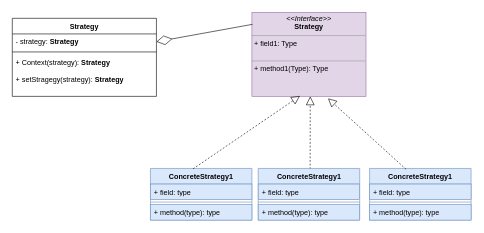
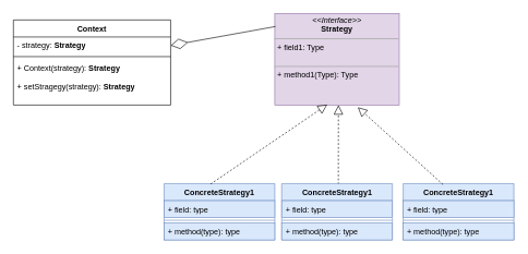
  <mxCell id="0" />
  <mxCell id="1" parent="0" />
  <mxCell id="2" value="&lt;p style=&quot;margin:0px;margin-top:4px;text-align:center;&quot;&gt;&lt;i&gt;&amp;lt;&amp;lt;Interface&amp;gt;&amp;gt;&lt;/i&gt;&lt;br&gt;&lt;b&gt;Strategy&lt;/b&gt;&lt;/p&gt;&lt;hr size=&quot;1&quot;&gt;&lt;p style=&quot;margin:0px;margin-left:4px;&quot;&gt;+ field1: Type&lt;br&gt;&lt;br&gt;&lt;/p&gt;&lt;hr size=&quot;1&quot;&gt;&lt;p style=&quot;margin:0px;margin-left:4px;&quot;&gt;+ method1(Type): Type&lt;br&gt;&lt;br&gt;&lt;/p&gt;" style="verticalAlign=top;align=left;overflow=fill;fontSize=12;fontFamily=Helvetica;html=1;whiteSpace=wrap;fillColor=#e1d5e7;strokeColor=#9673a6;strokeWidth=1;" vertex="1" parent="1"><mxGeometry x="419" y="20" width="190" height="140" as="geometry" /></mxCell>
  <mxCell id="3" value="" style="endArrow=block;dashed=1;endFill=0;endSize=12;html=1;rounded=1;entryX=0.575;entryY=0.99;entryDx=0;entryDy=0;entryPerimeter=0;strokeColor=default;strokeWidth=1;" edge="1" parent="1"><mxGeometry width="160" relative="1" as="geometry"><mxPoint x="516" y="281" as="sourcePoint" /><mxPoint x="516.13" y="160" as="targetPoint" /></mxGeometry></mxCell>
  <mxCell id="4" value="ConcreteStrategy1" style="swimlane;fontStyle=1;align=center;verticalAlign=top;childLayout=stackLayout;horizontal=1;startSize=26;horizontalStack=0;resizeParent=1;resizeParentMax=0;resizeLast=0;collapsible=1;marginBottom=0;whiteSpace=wrap;html=1;fillColor=#dae8fc;strokeColor=#6c8ebf;" vertex="1" parent="1"><mxGeometry x="429.5" y="280" width="169" height="86" as="geometry" /></mxCell>
  <mxCell id="5" value="+ field: type" style="text;strokeColor=#6c8ebf;fillColor=#dae8fc;align=left;verticalAlign=top;spacingLeft=4;spacingRight=4;overflow=hidden;rotatable=0;points=[[0,0.5],[1,0.5]];portConstraint=eastwest;whiteSpace=wrap;html=1;" vertex="1" parent="4"><mxGeometry y="26" width="169" height="26" as="geometry" /></mxCell>
  <mxCell id="6" value="" style="line;strokeWidth=1;fillColor=#dae8fc;align=left;verticalAlign=middle;spacingTop=-1;spacingLeft=3;spacingRight=3;rotatable=0;labelPosition=right;points=[];portConstraint=eastwest;strokeColor=#6c8ebf;" vertex="1" parent="4"><mxGeometry y="52" width="169" height="8" as="geometry" /></mxCell>
  <mxCell id="7" value="+ method(type): type" style="text;strokeColor=#6c8ebf;fillColor=#dae8fc;align=left;verticalAlign=top;spacingLeft=4;spacingRight=4;overflow=hidden;rotatable=0;points=[[0,0.5],[1,0.5]];portConstraint=eastwest;whiteSpace=wrap;html=1;" vertex="1" parent="4"><mxGeometry y="60" width="169" height="26" as="geometry" /></mxCell>
  <mxCell id="8" value="ConcreteStrategy1" style="swimlane;fontStyle=1;align=center;verticalAlign=top;childLayout=stackLayout;horizontal=1;startSize=26;horizontalStack=0;resizeParent=1;resizeParentMax=0;resizeLast=0;collapsible=1;marginBottom=0;whiteSpace=wrap;html=1;fillColor=#dae8fc;strokeColor=#6c8ebf;" vertex="1" parent="1"><mxGeometry x="615" y="280" width="169" height="86" as="geometry" /></mxCell>
  <mxCell id="9" value="+ field: type" style="text;strokeColor=#6c8ebf;fillColor=#dae8fc;align=left;verticalAlign=top;spacingLeft=4;spacingRight=4;overflow=hidden;rotatable=0;points=[[0,0.5],[1,0.5]];portConstraint=eastwest;whiteSpace=wrap;html=1;" vertex="1" parent="8"><mxGeometry y="26" width="169" height="26" as="geometry" /></mxCell>
  <mxCell id="10" value="" style="line;strokeWidth=1;fillColor=#dae8fc;align=left;verticalAlign=middle;spacingTop=-1;spacingLeft=3;spacingRight=3;rotatable=0;labelPosition=right;points=[];portConstraint=eastwest;strokeColor=#6c8ebf;" vertex="1" parent="8"><mxGeometry y="52" width="169" height="8" as="geometry" /></mxCell>
  <mxCell id="11" value="+ method(type): type" style="text;strokeColor=#6c8ebf;fillColor=#dae8fc;align=left;verticalAlign=top;spacingLeft=4;spacingRight=4;overflow=hidden;rotatable=0;points=[[0,0.5],[1,0.5]];portConstraint=eastwest;whiteSpace=wrap;html=1;" vertex="1" parent="8"><mxGeometry y="60" width="169" height="26" as="geometry" /></mxCell>
  <mxCell id="12" value="" style="endArrow=block;dashed=1;endFill=0;endSize=12;html=1;rounded=1;entryX=0.667;entryY=1.024;entryDx=0;entryDy=0;entryPerimeter=0;strokeColor=default;strokeWidth=1;exitX=0.359;exitY=0.016;exitDx=0;exitDy=0;exitPerimeter=0;" edge="1" parent="1" source="8" target="2"><mxGeometry width="160" relative="1" as="geometry"><mxPoint x="526" y="291" as="sourcePoint" /><mxPoint x="526.13" y="170" as="targetPoint" /></mxGeometry></mxCell>
  <mxCell id="13" value="ConcreteStrategy1" style="swimlane;fontStyle=1;align=center;verticalAlign=top;childLayout=stackLayout;horizontal=1;startSize=26;horizontalStack=0;resizeParent=1;resizeParentMax=0;resizeLast=0;collapsible=1;marginBottom=0;whiteSpace=wrap;html=1;fillColor=#dae8fc;strokeColor=#6c8ebf;" vertex="1" parent="1"><mxGeometry x="250" y="280" width="169" height="86" as="geometry" /></mxCell>
  <mxCell id="14" value="+ field: type" style="text;strokeColor=#6c8ebf;fillColor=#dae8fc;align=left;verticalAlign=top;spacingLeft=4;spacingRight=4;overflow=hidden;rotatable=0;points=[[0,0.5],[1,0.5]];portConstraint=eastwest;whiteSpace=wrap;html=1;" vertex="1" parent="13"><mxGeometry y="26" width="169" height="26" as="geometry" /></mxCell>
  <mxCell id="15" value="" style="line;strokeWidth=1;fillColor=#dae8fc;align=left;verticalAlign=middle;spacingTop=-1;spacingLeft=3;spacingRight=3;rotatable=0;labelPosition=right;points=[];portConstraint=eastwest;strokeColor=#6c8ebf;" vertex="1" parent="13"><mxGeometry y="52" width="169" height="8" as="geometry" /></mxCell>
  <mxCell id="16" value="+ method(type): type" style="text;strokeColor=#6c8ebf;fillColor=#dae8fc;align=left;verticalAlign=top;spacingLeft=4;spacingRight=4;overflow=hidden;rotatable=0;points=[[0,0.5],[1,0.5]];portConstraint=eastwest;whiteSpace=wrap;html=1;" vertex="1" parent="13"><mxGeometry y="60" width="169" height="26" as="geometry" /></mxCell>
  <mxCell id="17" value="" style="endArrow=block;dashed=1;endFill=0;endSize=12;html=1;rounded=1;entryX=0.421;entryY=0.995;entryDx=0;entryDy=0;entryPerimeter=0;strokeColor=default;strokeWidth=1;exitX=0.42;exitY=0.008;exitDx=0;exitDy=0;exitPerimeter=0;" edge="1" parent="1" source="13" target="2"><mxGeometry width="160" relative="1" as="geometry"><mxPoint x="526" y="291" as="sourcePoint" /><mxPoint x="526.13" y="170" as="targetPoint" /></mxGeometry></mxCell>
- <mxCell id="18" value="Strategy" style="swimlane;fontStyle=1;align=center;verticalAlign=top;childLayout=stackLayout;horizontal=1;startSize=26;horizontalStack=0;resizeParent=1;resizeParentMax=0;resizeLast=0;collapsible=1;marginBottom=0;whiteSpace=wrap;html=1;" vertex="1" parent="1"><mxGeometry x="20" y="30" width="240" height="130" as="geometry" /></mxCell>
+ <mxCell id="18" value="Context" style="swimlane;fontStyle=1;align=center;verticalAlign=top;childLayout=stackLayout;horizontal=1;startSize=26;horizontalStack=0;resizeParent=1;resizeParentMax=0;resizeLast=0;collapsible=1;marginBottom=0;whiteSpace=wrap;html=1;" vertex="1" parent="1"><mxGeometry x="20" y="30" width="240" height="130" as="geometry" /></mxCell>
  <mxCell id="19" value="- strategy:&amp;nbsp;&lt;b style=&quot;border-color: var(--border-color); text-align: center;&quot;&gt;Strategy&lt;/b&gt;" style="text;strokeColor=none;fillColor=none;align=left;verticalAlign=top;spacingLeft=4;spacingRight=4;overflow=hidden;rotatable=0;points=[[0,0.5],[1,0.5]];portConstraint=eastwest;whiteSpace=wrap;html=1;" vertex="1" parent="18"><mxGeometry y="26" width="240" height="26" as="geometry" /></mxCell>
  <mxCell id="20" value="" style="line;strokeWidth=1;fillColor=none;align=left;verticalAlign=middle;spacingTop=-1;spacingLeft=3;spacingRight=3;rotatable=0;labelPosition=right;points=[];portConstraint=eastwest;strokeColor=inherit;" vertex="1" parent="18"><mxGeometry y="52" width="240" height="8" as="geometry" /></mxCell>
  <mxCell id="21" value="+ Context(strategy):&amp;nbsp;&lt;b style=&quot;border-color: var(--border-color); text-align: center;&quot;&gt;Strategy&lt;br&gt;&lt;/b&gt;&lt;br&gt;+ setStragegy(strategy):&amp;nbsp;&lt;b style=&quot;border-color: var(--border-color); text-align: center;&quot;&gt;Strategy&lt;/b&gt;" style="text;strokeColor=none;fillColor=none;align=left;verticalAlign=top;spacingLeft=4;spacingRight=4;overflow=hidden;rotatable=0;points=[[0,0.5],[1,0.5]];portConstraint=eastwest;whiteSpace=wrap;html=1;" vertex="1" parent="18"><mxGeometry y="60" width="240" height="70" as="geometry" /></mxCell>
  <mxCell id="22" value="" style="endArrow=diamondThin;endFill=0;endSize=24;html=1;rounded=0;entryX=1;entryY=0.5;entryDx=0;entryDy=0;exitX=0.005;exitY=0.143;exitDx=0;exitDy=0;exitPerimeter=0;" edge="1" parent="1" source="2" target="19"><mxGeometry width="160" relative="1" as="geometry"><mxPoint x="60" y="250" as="sourcePoint" /><mxPoint x="220" y="250" as="targetPoint" /></mxGeometry></mxCell>
